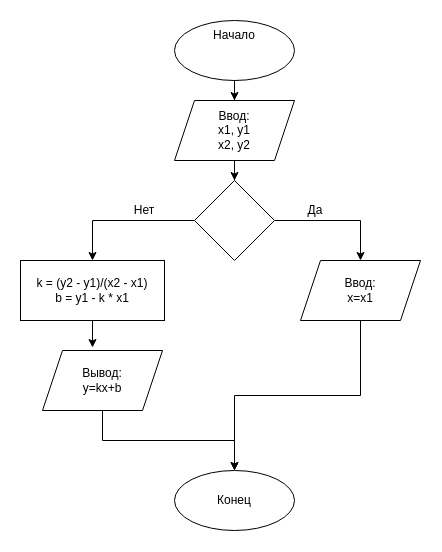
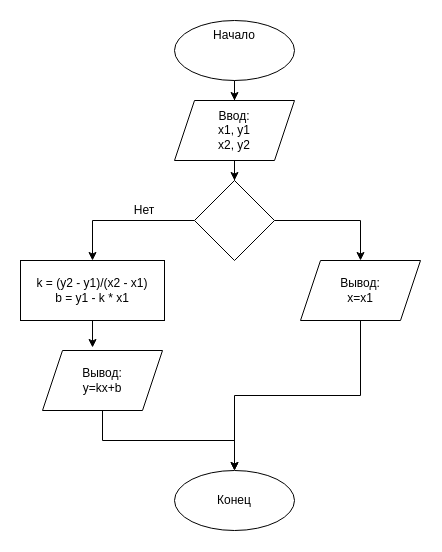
  <mxCell id="0" />
  <mxCell id="1" parent="0" />
  <mxCell id="2" value="" style="edgeStyle=orthogonalEdgeStyle;rounded=0;orthogonalLoop=1;jettySize=auto;html=1;" edge="1" parent="1" source="3" target="9"><mxGeometry relative="1" as="geometry" /></mxCell>
  <mxCell id="3" value="" style="ellipse;whiteSpace=wrap;html=1;" vertex="1" parent="1"><mxGeometry x="174" y="20" width="120" height="60" as="geometry" /></mxCell>
  <mxCell id="4" value="Начало" style="text;html=1;strokeColor=none;fillColor=none;align=center;verticalAlign=middle;whiteSpace=wrap;rounded=0;" vertex="1" parent="1"><mxGeometry x="214" y="25" width="40" height="20" as="geometry" /></mxCell>
  <mxCell id="5" value="" style="ellipse;whiteSpace=wrap;html=1;" vertex="1" parent="1"><mxGeometry x="174" y="470" width="120" height="60" as="geometry" /></mxCell>
  <mxCell id="6" value="Конец" style="text;html=1;strokeColor=none;fillColor=none;align=center;verticalAlign=middle;whiteSpace=wrap;rounded=0;" vertex="1" parent="1"><mxGeometry x="214" y="490" width="40" height="20" as="geometry" /></mxCell>
  <mxCell id="7" value="" style="shape=parallelogram;perimeter=parallelogramPerimeter;whiteSpace=wrap;html=1;fixedSize=1;" vertex="1" parent="1"><mxGeometry x="174" y="100" width="120" height="60" as="geometry" /></mxCell>
  <mxCell id="8" style="edgeStyle=orthogonalEdgeStyle;rounded=0;orthogonalLoop=1;jettySize=auto;html=1;exitX=0.5;exitY=1;exitDx=0;exitDy=0;" edge="1" parent="1" source="9" target="12"><mxGeometry relative="1" as="geometry" /></mxCell>
  <mxCell id="9" value="Ввод:&lt;br&gt;x1, y1&lt;br&gt;x2, y2&lt;br&gt;" style="text;html=1;strokeColor=none;fillColor=none;align=center;verticalAlign=middle;whiteSpace=wrap;rounded=0;" vertex="1" parent="1"><mxGeometry x="206" y="100" width="56" height="60" as="geometry" /></mxCell>
  <mxCell id="10" style="edgeStyle=orthogonalEdgeStyle;rounded=0;orthogonalLoop=1;jettySize=auto;html=1;exitX=1;exitY=0.5;exitDx=0;exitDy=0;entryX=0.5;entryY=0;entryDx=0;entryDy=0;" edge="1" parent="1" source="12" target="17"><mxGeometry relative="1" as="geometry" /></mxCell>
  <mxCell id="11" style="edgeStyle=orthogonalEdgeStyle;rounded=0;orthogonalLoop=1;jettySize=auto;html=1;exitX=0;exitY=0.5;exitDx=0;exitDy=0;entryX=0.5;entryY=0;entryDx=0;entryDy=0;" edge="1" parent="1" source="12" target="14"><mxGeometry relative="1" as="geometry" /></mxCell>
  <mxCell id="12" value="" style="rhombus;whiteSpace=wrap;html=1;" vertex="1" parent="1"><mxGeometry x="194" y="180" width="80" height="80" as="geometry" /></mxCell>
  <mxCell id="13" style="edgeStyle=orthogonalEdgeStyle;rounded=0;orthogonalLoop=1;jettySize=auto;html=1;exitX=0.5;exitY=1;exitDx=0;exitDy=0;entryX=0.417;entryY=-0.05;entryDx=0;entryDy=0;entryPerimeter=0;" edge="1" parent="1" source="14" target="20"><mxGeometry relative="1" as="geometry" /></mxCell>
  <mxCell id="14" value="" style="rounded=0;whiteSpace=wrap;html=1;" vertex="1" parent="1"><mxGeometry x="20" y="260" width="144" height="60" as="geometry" /></mxCell>
  <mxCell id="15" value="&lt;div&gt;k = (y2 - y1)/(x2 - x1)&lt;/div&gt;&lt;div&gt;b = y1 - k * x1&lt;/div&gt;" style="text;html=1;strokeColor=none;fillColor=none;align=center;verticalAlign=middle;whiteSpace=wrap;rounded=0;" vertex="1" parent="1"><mxGeometry x="27" y="275" width="130" height="30" as="geometry" /></mxCell>
  <mxCell id="16" style="edgeStyle=orthogonalEdgeStyle;rounded=0;orthogonalLoop=1;jettySize=auto;html=1;exitX=0.5;exitY=1;exitDx=0;exitDy=0;" edge="1" parent="1" source="17" target="5"><mxGeometry relative="1" as="geometry" /></mxCell>
  <mxCell id="17" value="" style="shape=parallelogram;perimeter=parallelogramPerimeter;whiteSpace=wrap;html=1;fixedSize=1;" vertex="1" parent="1"><mxGeometry x="300" y="260" width="120" height="60" as="geometry" /></mxCell>
  <mxCell id="18" value="Вывод:&lt;br&gt;y=kx+b" style="text;html=1;strokeColor=none;fillColor=none;align=center;verticalAlign=middle;whiteSpace=wrap;rounded=0;" vertex="1" parent="1"><mxGeometry x="67" y="355" width="50" height="30" as="geometry" /></mxCell>
  <mxCell id="19" style="edgeStyle=orthogonalEdgeStyle;rounded=0;orthogonalLoop=1;jettySize=auto;html=1;exitX=0.5;exitY=1;exitDx=0;exitDy=0;entryX=0.5;entryY=0;entryDx=0;entryDy=0;" edge="1" parent="1" source="20" target="5"><mxGeometry relative="1" as="geometry" /></mxCell>
  <mxCell id="20" value="" style="shape=parallelogram;perimeter=parallelogramPerimeter;whiteSpace=wrap;html=1;fixedSize=1;" vertex="1" parent="1"><mxGeometry x="42" y="350" width="120" height="60" as="geometry" /></mxCell>
  <mxCell id="21" value="Вывод:&lt;br&gt;y=kx+b" style="text;html=1;strokeColor=none;fillColor=none;align=center;verticalAlign=middle;whiteSpace=wrap;rounded=0;" vertex="1" parent="1"><mxGeometry x="77" y="365" width="50" height="30" as="geometry" /></mxCell>
- <mxCell id="22" value="Ввод:&lt;br&gt;x=x1" style="text;html=1;strokeColor=none;fillColor=none;align=center;verticalAlign=middle;whiteSpace=wrap;rounded=0;" vertex="1" parent="1"><mxGeometry x="335" y="275" width="50" height="30" as="geometry" /></mxCell>
- <mxCell id="23" value="Да" style="text;html=1;strokeColor=none;fillColor=none;align=center;verticalAlign=middle;whiteSpace=wrap;rounded=0;" vertex="1" parent="1"><mxGeometry x="295" y="200" width="40" height="20" as="geometry" /></mxCell>
+ <mxCell id="22" value="Вывод:&lt;br&gt;x=x1" style="text;html=1;strokeColor=none;fillColor=none;align=center;verticalAlign=middle;whiteSpace=wrap;rounded=0;" vertex="1" parent="1"><mxGeometry x="335" y="275" width="50" height="30" as="geometry" /></mxCell>
  <mxCell id="24" value="Нет" style="text;html=1;strokeColor=none;fillColor=none;align=center;verticalAlign=middle;whiteSpace=wrap;rounded=0;" vertex="1" parent="1"><mxGeometry x="124" y="200" width="40" height="20" as="geometry" /></mxCell>
